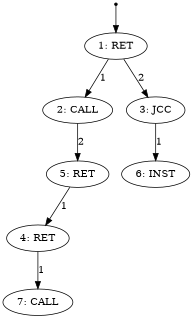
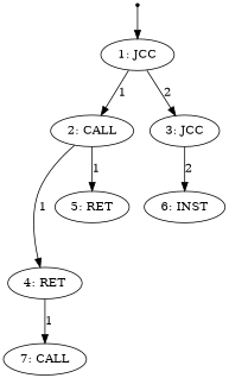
  digraph {
    0 [shape=point]
-   n2 [label="1: RET"]
+   n2 [label="1: JCC"]
    n3 [label="2: CALL"]
    n4 [label="3: JCC"]
    n5 [label="4: RET"]
    n6 [label="5: RET"]
    n7 [label="6: INST"]
    n8 [label="7: CALL"]
    0 -> n2
    n2 -> n3 [label=1]
    n2 -> n4 [label=2]
-   n6 -> n5 [label=1]
-   n3 -> n6 [label=2]
-   n4 -> n7 [label=1]
+   n3 -> n5 [label=1]
+   n3 -> n6 [label=1]
+   n4 -> n7 [label=2]
    n5 -> n8 [label=1]
  }
